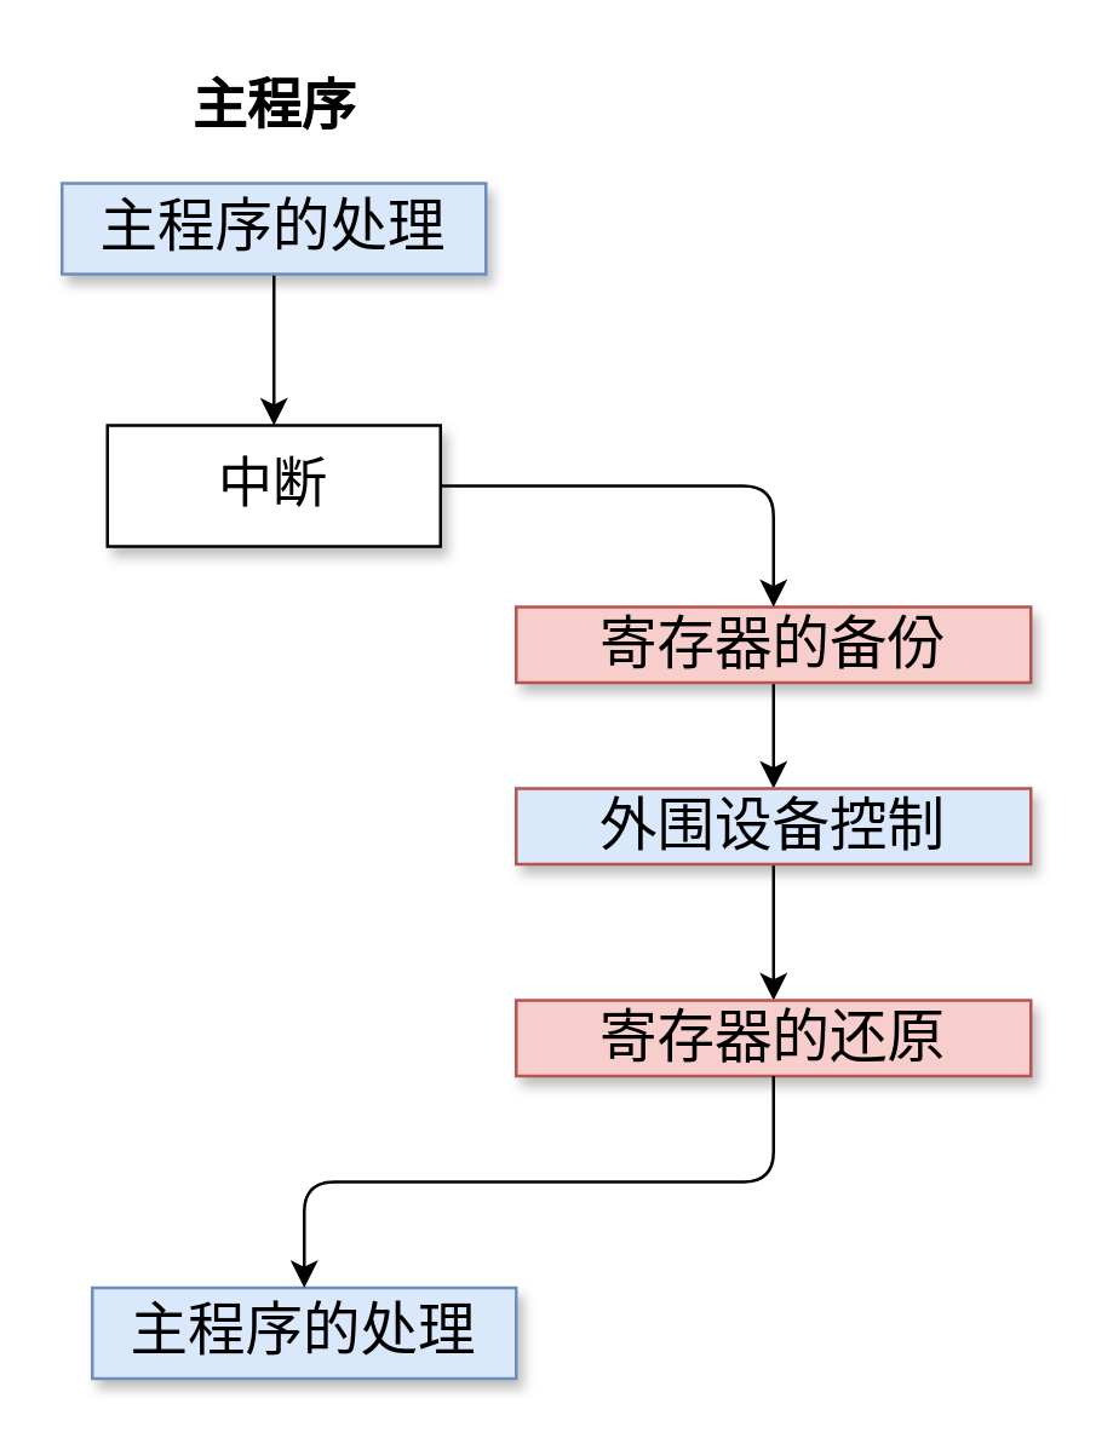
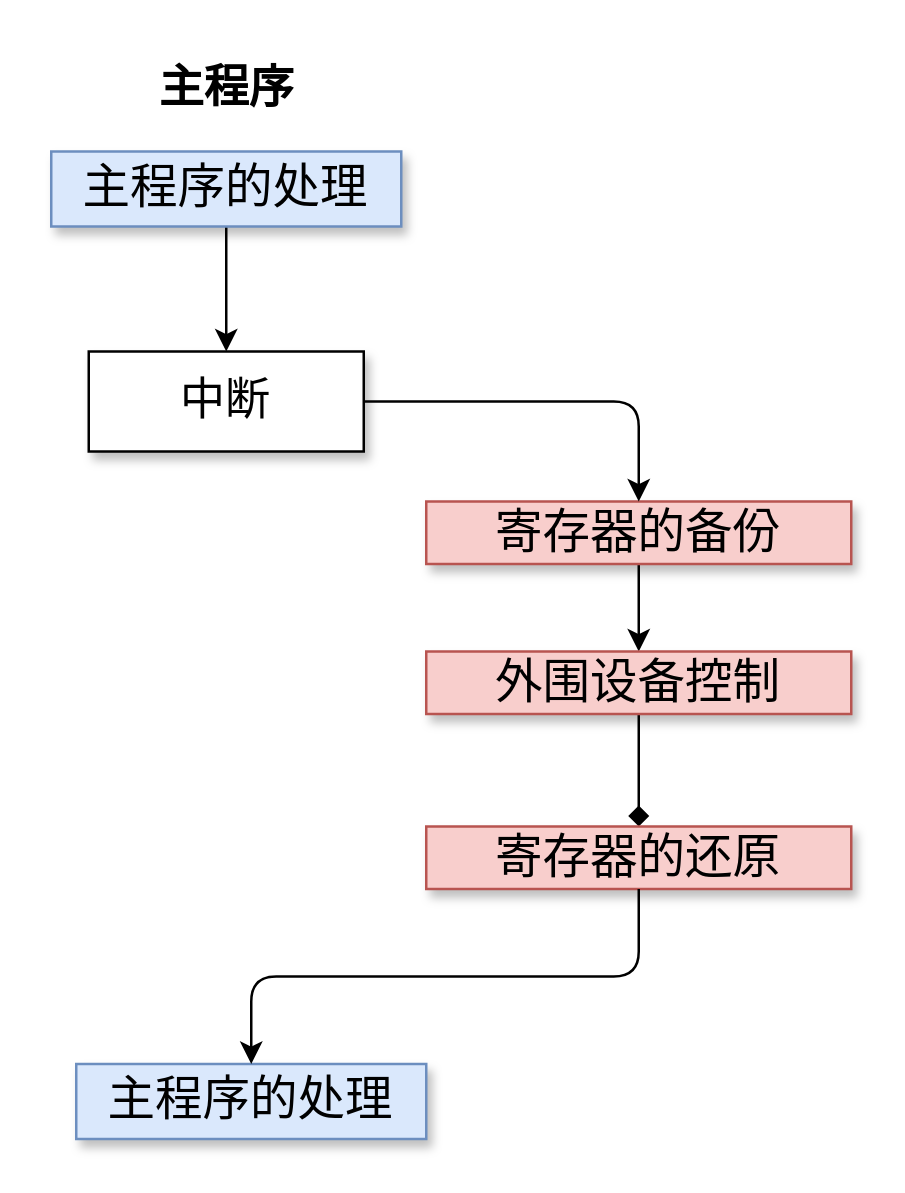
  <mxCell id="0" />
  <mxCell id="1" parent="0" />
  <mxCell id="2" value="" style="edgeStyle=orthogonalEdgeStyle;rounded=0;orthogonalLoop=1;jettySize=auto;html=1;fontSize=18;" edge="1" parent="1" source="3" target="7"><mxGeometry relative="1" as="geometry" /></mxCell>
  <mxCell id="3" value="主程序的处理" style="rounded=0;whiteSpace=wrap;html=1;fontSize=19;fillColor=#dae8fc;strokeColor=#6c8ebf;shadow=1;" parent="1" vertex="1"><mxGeometry x="20" y="60" width="140" height="30" as="geometry" /></mxCell>
  <mxCell id="4" value="" style="edgeStyle=orthogonalEdgeStyle;rounded=0;orthogonalLoop=1;jettySize=auto;html=1;fontSize=18;" edge="1" parent="1" source="5" target="10"><mxGeometry relative="1" as="geometry" /></mxCell>
  <mxCell id="5" value="寄存器的备份" style="whiteSpace=wrap;html=1;rounded=0;shadow=1;fontSize=19;strokeColor=#b85450;fillColor=#f8cecc;" vertex="1" parent="1"><mxGeometry x="170" y="200" width="170" height="25" as="geometry" /></mxCell>
  <mxCell id="6" value="主程序" style="text;html=1;align=center;verticalAlign=middle;resizable=0;points=[];autosize=1;fontStyle=1;fontSize=18;" vertex="1" parent="1"><mxGeometry x="55" y="20" width="70" height="30" as="geometry" /></mxCell>
  <mxCell id="7" value="中断" style="rounded=0;whiteSpace=wrap;html=1;fontSize=18;glass=0;shadow=1;" vertex="1" parent="1"><mxGeometry x="35" y="140" width="110" height="40" as="geometry" /></mxCell>
  <mxCell id="8" value="" style="edgeStyle=segmentEdgeStyle;endArrow=classic;html=1;fontSize=18;exitX=1;exitY=0.5;exitDx=0;exitDy=0;entryX=0.5;entryY=0;entryDx=0;entryDy=0;" edge="1" parent="1" source="7" target="5"><mxGeometry width="50" height="50" relative="1" as="geometry"><mxPoint x="290" y="390" as="sourcePoint" /><mxPoint x="340" y="340" as="targetPoint" /></mxGeometry></mxCell>
- <mxCell id="9" value="" style="edgeStyle=orthogonalEdgeStyle;rounded=0;orthogonalLoop=1;jettySize=auto;html=1;fontSize=18;" edge="1" parent="1" source="10" target="11"><mxGeometry relative="1" as="geometry" /></mxCell>
- <mxCell id="10" value="外围设备控制" style="whiteSpace=wrap;html=1;rounded=0;shadow=1;fontSize=19;strokeColor=#b85450;fillColor=#dae8fc;" vertex="1" parent="1"><mxGeometry x="170" y="260" width="170" height="25" as="geometry" /></mxCell>
+ <mxCell id="9" value="" style="edgeStyle=orthogonalEdgeStyle;rounded=0;orthogonalLoop=1;jettySize=auto;html=1;fontSize=18;endArrow=diamond;" edge="1" parent="1" source="10" target="11"><mxGeometry relative="1" as="geometry" /></mxCell>
+ <mxCell id="10" value="外围设备控制" style="whiteSpace=wrap;html=1;rounded=0;shadow=1;fontSize=19;strokeColor=#b85450;fillColor=#f8cecc;" vertex="1" parent="1"><mxGeometry x="170" y="260" width="170" height="25" as="geometry" /></mxCell>
  <mxCell id="11" value="寄存器的还原" style="whiteSpace=wrap;html=1;rounded=0;shadow=1;fontSize=19;strokeColor=#b85450;fillColor=#f8cecc;" vertex="1" parent="1"><mxGeometry x="170" y="330" width="170" height="25" as="geometry" /></mxCell>
  <mxCell id="12" value="主程序的处理" style="rounded=0;whiteSpace=wrap;html=1;fontSize=19;fillColor=#dae8fc;strokeColor=#6c8ebf;shadow=1;" vertex="1" parent="1"><mxGeometry x="30" y="425" width="140" height="30" as="geometry" /></mxCell>
  <mxCell id="13" value="" style="edgeStyle=elbowEdgeStyle;elbow=vertical;endArrow=classic;html=1;fontSize=18;exitX=0.5;exitY=1;exitDx=0;exitDy=0;entryX=0.5;entryY=0;entryDx=0;entryDy=0;" edge="1" parent="1" source="11" target="12"><mxGeometry width="50" height="50" relative="1" as="geometry"><mxPoint x="450" y="420" as="sourcePoint" /><mxPoint x="500" y="370" as="targetPoint" /></mxGeometry></mxCell>
